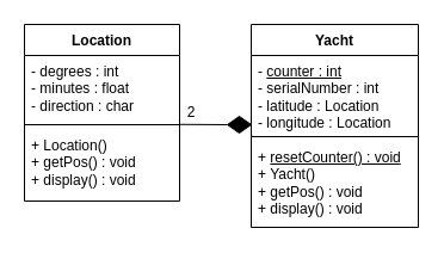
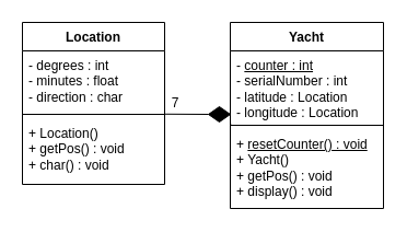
  <mxCell id="0" />
  <mxCell id="1" parent="0" />
  <mxCell id="2" value="Location" style="swimlane;fontStyle=1;align=center;verticalAlign=top;childLayout=stackLayout;horizontal=1;startSize=26;horizontalStack=0;resizeParent=1;resizeParentMax=0;resizeLast=0;collapsible=1;marginBottom=0;whiteSpace=wrap;html=1;" vertex="1" parent="1"><mxGeometry x="20" y="20" width="130" height="148" as="geometry" /></mxCell>
  <mxCell id="3" value="- degrees : int&lt;br&gt;- minutes : float&lt;br&gt;- direction : char" style="text;strokeColor=none;fillColor=none;align=left;verticalAlign=top;spacingLeft=4;spacingRight=4;overflow=hidden;rotatable=0;points=[[0,0.5],[1,0.5]];portConstraint=eastwest;whiteSpace=wrap;html=1;" vertex="1" parent="2"><mxGeometry y="26" width="130" height="54" as="geometry" /></mxCell>
  <mxCell id="4" value="" style="line;strokeWidth=1;fillColor=none;align=left;verticalAlign=middle;spacingTop=-1;spacingLeft=3;spacingRight=3;rotatable=0;labelPosition=right;points=[];portConstraint=eastwest;strokeColor=inherit;" vertex="1" parent="2"><mxGeometry y="80" width="130" height="8" as="geometry" /></mxCell>
- <mxCell id="5" value="+ Location()&lt;br&gt;+ getPos() : void&lt;br&gt;+ display() : void&amp;nbsp;" style="text;strokeColor=none;fillColor=none;align=left;verticalAlign=top;spacingLeft=4;spacingRight=4;overflow=hidden;rotatable=0;points=[[0,0.5],[1,0.5]];portConstraint=eastwest;whiteSpace=wrap;html=1;" vertex="1" parent="2"><mxGeometry y="88" width="130" height="60" as="geometry" /></mxCell>
+ <mxCell id="5" value="+ Location()&lt;br&gt;+ getPos() : void&lt;br&gt;+ char() : void&amp;nbsp;" style="text;strokeColor=none;fillColor=none;align=left;verticalAlign=top;spacingLeft=4;spacingRight=4;overflow=hidden;rotatable=0;points=[[0,0.5],[1,0.5]];portConstraint=eastwest;whiteSpace=wrap;html=1;" vertex="1" parent="2"><mxGeometry y="88" width="130" height="60" as="geometry" /></mxCell>
  <mxCell id="6" value="Yacht" style="swimlane;fontStyle=1;align=center;verticalAlign=top;childLayout=stackLayout;horizontal=1;startSize=26;horizontalStack=0;resizeParent=1;resizeParentMax=0;resizeLast=0;collapsible=1;marginBottom=0;whiteSpace=wrap;html=1;" vertex="1" parent="1"><mxGeometry x="210" y="20" width="140" height="170" as="geometry" /></mxCell>
  <mxCell id="7" value="- &lt;u&gt;counter : int&lt;/u&gt;&lt;br&gt;- serialNumber : int&lt;br&gt;- latitude : Location&amp;nbsp;&lt;br&gt;- longitude : Location" style="text;strokeColor=none;fillColor=none;align=left;verticalAlign=top;spacingLeft=4;spacingRight=4;overflow=hidden;rotatable=0;points=[[0,0.5],[1,0.5]];portConstraint=eastwest;whiteSpace=wrap;html=1;" vertex="1" parent="6"><mxGeometry y="26" width="140" height="64" as="geometry" /></mxCell>
  <mxCell id="8" value="" style="line;strokeWidth=1;fillColor=none;align=left;verticalAlign=middle;spacingTop=-1;spacingLeft=3;spacingRight=3;rotatable=0;labelPosition=right;points=[];portConstraint=eastwest;strokeColor=inherit;" vertex="1" parent="6"><mxGeometry y="90" width="140" height="8" as="geometry" /></mxCell>
  <mxCell id="9" value="+ &lt;u&gt;resetCounter() : void&lt;/u&gt;&lt;br&gt;+ Yacht()&lt;br&gt;+ getPos() : void&lt;br&gt;+ display() : void&amp;nbsp;" style="text;strokeColor=none;fillColor=none;align=left;verticalAlign=top;spacingLeft=4;spacingRight=4;overflow=hidden;rotatable=0;points=[[0,0.5],[1,0.5]];portConstraint=eastwest;whiteSpace=wrap;html=1;" vertex="1" parent="6"><mxGeometry y="98" width="140" height="72" as="geometry" /></mxCell>
  <mxCell id="10" value="" style="endArrow=none;html=1;rounded=0;exitX=1.005;exitY=1.056;exitDx=0;exitDy=0;exitPerimeter=0;entryX=0.002;entryY=1.06;entryDx=0;entryDy=0;entryPerimeter=0;strokeWidth=1;" edge="1" parent="1" source="12" target="7"><mxGeometry width="50" height="50" relative="1" as="geometry"><mxPoint x="180" y="110" as="sourcePoint" /><mxPoint x="230" y="60" as="targetPoint" /></mxGeometry></mxCell>
  <mxCell id="11" value="" style="endArrow=none;html=1;rounded=0;exitX=0.999;exitY=0.472;exitDx=0;exitDy=0;exitPerimeter=0;entryX=0;entryY=0.5;entryDx=0;entryDy=0;strokeWidth=1;" edge="1" parent="1" source="4" target="12"><mxGeometry width="50" height="50" relative="1" as="geometry"><mxPoint x="151" y="123" as="sourcePoint" /><mxPoint x="270" y="134" as="targetPoint" /></mxGeometry></mxCell>
  <mxCell id="12" value="" style="rhombus;whiteSpace=wrap;html=1;fillColor=#000000;" vertex="1" parent="1"><mxGeometry x="190" y="97" width="20" height="14" as="geometry" /></mxCell>
- <mxCell id="13" value="2" style="text;html=1;strokeColor=none;fillColor=none;align=center;verticalAlign=middle;whiteSpace=wrap;rounded=0;" vertex="1" parent="1"><mxGeometry x="130" y="79" width="60" height="30" as="geometry" /></mxCell>
+ <mxCell id="13" value="7" style="text;html=1;strokeColor=none;fillColor=none;align=center;verticalAlign=middle;whiteSpace=wrap;rounded=0;" vertex="1" parent="1"><mxGeometry x="130" y="79" width="60" height="30" as="geometry" /></mxCell>
